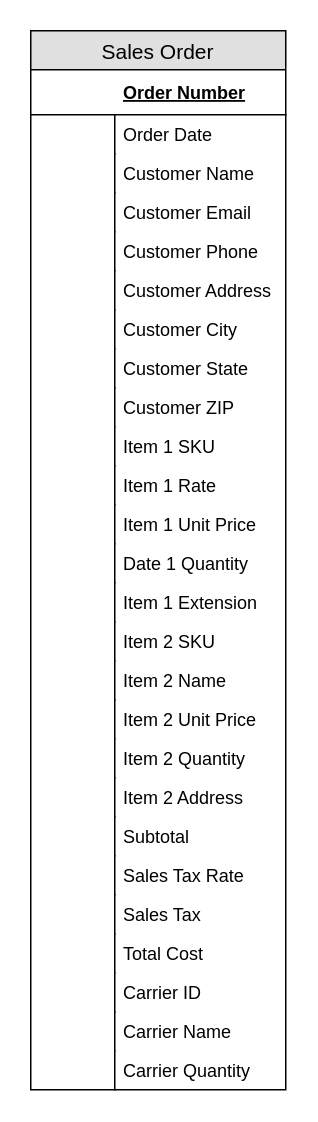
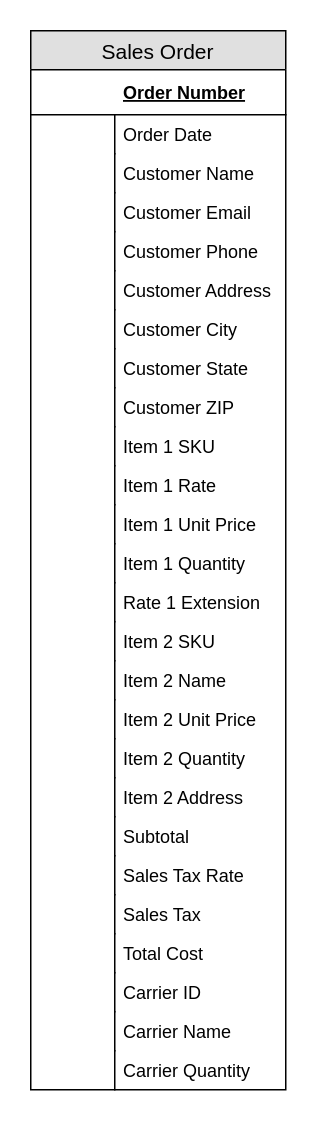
  <mxCell id="0" />
  <mxCell id="1" parent="0" />
  <mxCell id="2" value="Sales Order" style="swimlane;fontStyle=0;childLayout=stackLayout;horizontal=1;startSize=26;fillColor=#e0e0e0;horizontalStack=0;resizeParent=1;resizeParentMax=0;resizeLast=0;collapsible=1;marginBottom=0;swimlaneFillColor=#ffffff;align=center;fontSize=14;" vertex="1" parent="1"><mxGeometry x="20" y="20" width="170" height="706" as="geometry" /></mxCell>
  <mxCell id="3" value="Order Number" style="shape=partialRectangle;top=0;left=0;right=0;bottom=1;align=left;verticalAlign=middle;fillColor=none;spacingLeft=60;spacingRight=4;overflow=hidden;rotatable=0;points=[[0,0.5],[1,0.5]];portConstraint=eastwest;dropTarget=0;fontStyle=5;fontSize=12;" vertex="1" parent="2"><mxGeometry y="26" width="170" height="30" as="geometry" /></mxCell>
  <mxCell id="4" value="Order Date" style="shape=partialRectangle;top=0;left=0;right=0;bottom=0;align=left;verticalAlign=top;fillColor=none;spacingLeft=60;spacingRight=4;overflow=hidden;rotatable=0;points=[[0,0.5],[1,0.5]];portConstraint=eastwest;dropTarget=0;fontSize=12;" vertex="1" parent="2"><mxGeometry y="56" width="170" height="26" as="geometry" /></mxCell>
  <mxCell id="5" value="" style="shape=partialRectangle;top=0;left=0;bottom=0;fillColor=none;align=left;verticalAlign=top;spacingLeft=4;spacingRight=4;overflow=hidden;rotatable=0;points=[];portConstraint=eastwest;part=1;fontSize=12;" vertex="1" connectable="0" parent="4"><mxGeometry width="56" height="26" as="geometry" /></mxCell>
  <mxCell id="6" value="Customer Name" style="shape=partialRectangle;top=0;left=0;right=0;bottom=0;align=left;verticalAlign=top;fillColor=none;spacingLeft=60;spacingRight=4;overflow=hidden;rotatable=0;points=[[0,0.5],[1,0.5]];portConstraint=eastwest;dropTarget=0;fontSize=12;" vertex="1" parent="2"><mxGeometry y="82" width="170" height="26" as="geometry" /></mxCell>
  <mxCell id="7" value="" style="shape=partialRectangle;top=0;left=0;bottom=0;fillColor=none;align=left;verticalAlign=top;spacingLeft=4;spacingRight=4;overflow=hidden;rotatable=0;points=[];portConstraint=eastwest;part=1;fontSize=12;" vertex="1" connectable="0" parent="6"><mxGeometry width="56" height="26" as="geometry" /></mxCell>
  <mxCell id="8" value="Customer Email" style="shape=partialRectangle;top=0;left=0;right=0;bottom=0;align=left;verticalAlign=top;fillColor=none;spacingLeft=60;spacingRight=4;overflow=hidden;rotatable=0;points=[[0,0.5],[1,0.5]];portConstraint=eastwest;dropTarget=0;fontSize=12;" vertex="1" parent="2"><mxGeometry y="108" width="170" height="26" as="geometry" /></mxCell>
  <mxCell id="9" value="" style="shape=partialRectangle;top=0;left=0;bottom=0;fillColor=none;align=left;verticalAlign=top;spacingLeft=4;spacingRight=4;overflow=hidden;rotatable=0;points=[];portConstraint=eastwest;part=1;fontSize=12;" vertex="1" connectable="0" parent="8"><mxGeometry width="56" height="26" as="geometry" /></mxCell>
  <mxCell id="10" value="Customer Phone" style="shape=partialRectangle;top=0;left=0;right=0;bottom=0;align=left;verticalAlign=top;fillColor=none;spacingLeft=60;spacingRight=4;overflow=hidden;rotatable=0;points=[[0,0.5],[1,0.5]];portConstraint=eastwest;dropTarget=0;fontSize=12;" vertex="1" parent="2"><mxGeometry y="134" width="170" height="26" as="geometry" /></mxCell>
  <mxCell id="11" value="" style="shape=partialRectangle;top=0;left=0;bottom=0;fillColor=none;align=left;verticalAlign=top;spacingLeft=4;spacingRight=4;overflow=hidden;rotatable=0;points=[];portConstraint=eastwest;part=1;fontSize=12;" vertex="1" connectable="0" parent="10"><mxGeometry width="56" height="26" as="geometry" /></mxCell>
  <mxCell id="12" value="Customer Address" style="shape=partialRectangle;top=0;left=0;right=0;bottom=0;align=left;verticalAlign=top;fillColor=none;spacingLeft=60;spacingRight=4;overflow=hidden;rotatable=0;points=[[0,0.5],[1,0.5]];portConstraint=eastwest;dropTarget=0;fontSize=12;" vertex="1" parent="2"><mxGeometry y="160" width="170" height="26" as="geometry" /></mxCell>
  <mxCell id="13" value="" style="shape=partialRectangle;top=0;left=0;bottom=0;fillColor=none;align=left;verticalAlign=top;spacingLeft=4;spacingRight=4;overflow=hidden;rotatable=0;points=[];portConstraint=eastwest;part=1;fontSize=12;" vertex="1" connectable="0" parent="12"><mxGeometry width="56" height="26" as="geometry" /></mxCell>
  <mxCell id="14" value="Customer City" style="shape=partialRectangle;top=0;left=0;right=0;bottom=0;align=left;verticalAlign=top;fillColor=none;spacingLeft=60;spacingRight=4;overflow=hidden;rotatable=0;points=[[0,0.5],[1,0.5]];portConstraint=eastwest;dropTarget=0;fontSize=12;" vertex="1" parent="2"><mxGeometry y="186" width="170" height="26" as="geometry" /></mxCell>
  <mxCell id="15" value="" style="shape=partialRectangle;top=0;left=0;bottom=0;fillColor=none;align=left;verticalAlign=top;spacingLeft=4;spacingRight=4;overflow=hidden;rotatable=0;points=[];portConstraint=eastwest;part=1;fontSize=12;" vertex="1" connectable="0" parent="14"><mxGeometry width="56" height="26" as="geometry" /></mxCell>
  <mxCell id="16" value="Customer State" style="shape=partialRectangle;top=0;left=0;right=0;bottom=0;align=left;verticalAlign=top;fillColor=none;spacingLeft=60;spacingRight=4;overflow=hidden;rotatable=0;points=[[0,0.5],[1,0.5]];portConstraint=eastwest;dropTarget=0;fontSize=12;" vertex="1" parent="2"><mxGeometry y="212" width="170" height="26" as="geometry" /></mxCell>
  <mxCell id="17" value="" style="shape=partialRectangle;top=0;left=0;bottom=0;fillColor=none;align=left;verticalAlign=top;spacingLeft=4;spacingRight=4;overflow=hidden;rotatable=0;points=[];portConstraint=eastwest;part=1;fontSize=12;" vertex="1" connectable="0" parent="16"><mxGeometry width="56" height="26" as="geometry" /></mxCell>
  <mxCell id="18" value="Customer ZIP" style="shape=partialRectangle;top=0;left=0;right=0;bottom=0;align=left;verticalAlign=top;fillColor=none;spacingLeft=60;spacingRight=4;overflow=hidden;rotatable=0;points=[[0,0.5],[1,0.5]];portConstraint=eastwest;dropTarget=0;fontSize=12;" vertex="1" parent="2"><mxGeometry y="238" width="170" height="26" as="geometry" /></mxCell>
  <mxCell id="19" value="" style="shape=partialRectangle;top=0;left=0;bottom=0;fillColor=none;align=left;verticalAlign=top;spacingLeft=4;spacingRight=4;overflow=hidden;rotatable=0;points=[];portConstraint=eastwest;part=1;fontSize=12;" vertex="1" connectable="0" parent="18"><mxGeometry width="56" height="26" as="geometry" /></mxCell>
  <mxCell id="20" value="Item 1 SKU" style="shape=partialRectangle;top=0;left=0;right=0;bottom=0;align=left;verticalAlign=top;fillColor=none;spacingLeft=60;spacingRight=4;overflow=hidden;rotatable=0;points=[[0,0.5],[1,0.5]];portConstraint=eastwest;dropTarget=0;fontSize=12;" vertex="1" parent="2"><mxGeometry y="264" width="170" height="26" as="geometry" /></mxCell>
  <mxCell id="21" value="" style="shape=partialRectangle;top=0;left=0;bottom=0;fillColor=none;align=left;verticalAlign=top;spacingLeft=4;spacingRight=4;overflow=hidden;rotatable=0;points=[];portConstraint=eastwest;part=1;fontSize=12;" vertex="1" connectable="0" parent="20"><mxGeometry width="56" height="26" as="geometry" /></mxCell>
  <mxCell id="22" value="Item 1 Rate" style="shape=partialRectangle;top=0;left=0;right=0;bottom=0;align=left;verticalAlign=top;fillColor=none;spacingLeft=60;spacingRight=4;overflow=hidden;rotatable=0;points=[[0,0.5],[1,0.5]];portConstraint=eastwest;dropTarget=0;fontSize=12;" vertex="1" parent="2"><mxGeometry y="290" width="170" height="26" as="geometry" /></mxCell>
  <mxCell id="23" value="" style="shape=partialRectangle;top=0;left=0;bottom=0;fillColor=none;align=left;verticalAlign=top;spacingLeft=4;spacingRight=4;overflow=hidden;rotatable=0;points=[];portConstraint=eastwest;part=1;fontSize=12;" vertex="1" connectable="0" parent="22"><mxGeometry width="56" height="26" as="geometry" /></mxCell>
  <mxCell id="24" value="Item 1 Unit Price" style="shape=partialRectangle;top=0;left=0;right=0;bottom=0;align=left;verticalAlign=top;fillColor=none;spacingLeft=60;spacingRight=4;overflow=hidden;rotatable=0;points=[[0,0.5],[1,0.5]];portConstraint=eastwest;dropTarget=0;fontSize=12;" vertex="1" parent="2"><mxGeometry y="316" width="170" height="26" as="geometry" /></mxCell>
  <mxCell id="25" value="" style="shape=partialRectangle;top=0;left=0;bottom=0;fillColor=none;align=left;verticalAlign=top;spacingLeft=4;spacingRight=4;overflow=hidden;rotatable=0;points=[];portConstraint=eastwest;part=1;fontSize=12;" vertex="1" connectable="0" parent="24"><mxGeometry width="56" height="26" as="geometry" /></mxCell>
- <mxCell id="26" value="Date 1 Quantity" style="shape=partialRectangle;top=0;left=0;right=0;bottom=0;align=left;verticalAlign=top;fillColor=none;spacingLeft=60;spacingRight=4;overflow=hidden;rotatable=0;points=[[0,0.5],[1,0.5]];portConstraint=eastwest;dropTarget=0;fontSize=12;" vertex="1" parent="2"><mxGeometry y="342" width="170" height="26" as="geometry" /></mxCell>
+ <mxCell id="26" value="Item 1 Quantity" style="shape=partialRectangle;top=0;left=0;right=0;bottom=0;align=left;verticalAlign=top;fillColor=none;spacingLeft=60;spacingRight=4;overflow=hidden;rotatable=0;points=[[0,0.5],[1,0.5]];portConstraint=eastwest;dropTarget=0;fontSize=12;" vertex="1" parent="2"><mxGeometry y="342" width="170" height="26" as="geometry" /></mxCell>
  <mxCell id="27" value="" style="shape=partialRectangle;top=0;left=0;bottom=0;fillColor=none;align=left;verticalAlign=top;spacingLeft=4;spacingRight=4;overflow=hidden;rotatable=0;points=[];portConstraint=eastwest;part=1;fontSize=12;" vertex="1" connectable="0" parent="26"><mxGeometry width="56" height="26" as="geometry" /></mxCell>
- <mxCell id="28" value="Item 1 Extension" style="shape=partialRectangle;top=0;left=0;right=0;bottom=0;align=left;verticalAlign=top;fillColor=none;spacingLeft=60;spacingRight=4;overflow=hidden;rotatable=0;points=[[0,0.5],[1,0.5]];portConstraint=eastwest;dropTarget=0;fontSize=12;" vertex="1" parent="2"><mxGeometry y="368" width="170" height="26" as="geometry" /></mxCell>
+ <mxCell id="28" value="Rate 1 Extension" style="shape=partialRectangle;top=0;left=0;right=0;bottom=0;align=left;verticalAlign=top;fillColor=none;spacingLeft=60;spacingRight=4;overflow=hidden;rotatable=0;points=[[0,0.5],[1,0.5]];portConstraint=eastwest;dropTarget=0;fontSize=12;" vertex="1" parent="2"><mxGeometry y="368" width="170" height="26" as="geometry" /></mxCell>
  <mxCell id="29" value="" style="shape=partialRectangle;top=0;left=0;bottom=0;fillColor=none;align=left;verticalAlign=top;spacingLeft=4;spacingRight=4;overflow=hidden;rotatable=0;points=[];portConstraint=eastwest;part=1;fontSize=12;" vertex="1" connectable="0" parent="28"><mxGeometry width="56" height="26" as="geometry" /></mxCell>
  <mxCell id="30" value="Item 2 SKU" style="shape=partialRectangle;top=0;left=0;right=0;bottom=0;align=left;verticalAlign=top;fillColor=none;spacingLeft=60;spacingRight=4;overflow=hidden;rotatable=0;points=[[0,0.5],[1,0.5]];portConstraint=eastwest;dropTarget=0;fontSize=12;" vertex="1" parent="2"><mxGeometry y="394" width="170" height="26" as="geometry" /></mxCell>
  <mxCell id="31" value="" style="shape=partialRectangle;top=0;left=0;bottom=0;fillColor=none;align=left;verticalAlign=top;spacingLeft=4;spacingRight=4;overflow=hidden;rotatable=0;points=[];portConstraint=eastwest;part=1;fontSize=12;" vertex="1" connectable="0" parent="30"><mxGeometry width="56" height="26" as="geometry" /></mxCell>
  <mxCell id="32" value="Item 2 Name" style="shape=partialRectangle;top=0;left=0;right=0;bottom=0;align=left;verticalAlign=top;fillColor=none;spacingLeft=60;spacingRight=4;overflow=hidden;rotatable=0;points=[[0,0.5],[1,0.5]];portConstraint=eastwest;dropTarget=0;fontSize=12;" vertex="1" parent="2"><mxGeometry y="420" width="170" height="26" as="geometry" /></mxCell>
  <mxCell id="33" value="" style="shape=partialRectangle;top=0;left=0;bottom=0;fillColor=none;align=left;verticalAlign=top;spacingLeft=4;spacingRight=4;overflow=hidden;rotatable=0;points=[];portConstraint=eastwest;part=1;fontSize=12;" vertex="1" connectable="0" parent="32"><mxGeometry width="56" height="26" as="geometry" /></mxCell>
  <mxCell id="34" value="Item 2 Unit Price" style="shape=partialRectangle;top=0;left=0;right=0;bottom=0;align=left;verticalAlign=top;fillColor=none;spacingLeft=60;spacingRight=4;overflow=hidden;rotatable=0;points=[[0,0.5],[1,0.5]];portConstraint=eastwest;dropTarget=0;fontSize=12;" vertex="1" parent="2"><mxGeometry y="446" width="170" height="26" as="geometry" /></mxCell>
  <mxCell id="35" value="" style="shape=partialRectangle;top=0;left=0;bottom=0;fillColor=none;align=left;verticalAlign=top;spacingLeft=4;spacingRight=4;overflow=hidden;rotatable=0;points=[];portConstraint=eastwest;part=1;fontSize=12;" vertex="1" connectable="0" parent="34"><mxGeometry width="56" height="26" as="geometry" /></mxCell>
  <mxCell id="36" value="Item 2 Quantity" style="shape=partialRectangle;top=0;left=0;right=0;bottom=0;align=left;verticalAlign=top;fillColor=none;spacingLeft=60;spacingRight=4;overflow=hidden;rotatable=0;points=[[0,0.5],[1,0.5]];portConstraint=eastwest;dropTarget=0;fontSize=12;" vertex="1" parent="2"><mxGeometry y="472" width="170" height="26" as="geometry" /></mxCell>
  <mxCell id="37" value="" style="shape=partialRectangle;top=0;left=0;bottom=0;fillColor=none;align=left;verticalAlign=top;spacingLeft=4;spacingRight=4;overflow=hidden;rotatable=0;points=[];portConstraint=eastwest;part=1;fontSize=12;" vertex="1" connectable="0" parent="36"><mxGeometry width="56" height="26" as="geometry" /></mxCell>
  <mxCell id="38" value="Item 2 Address" style="shape=partialRectangle;top=0;left=0;right=0;bottom=0;align=left;verticalAlign=top;fillColor=none;spacingLeft=60;spacingRight=4;overflow=hidden;rotatable=0;points=[[0,0.5],[1,0.5]];portConstraint=eastwest;dropTarget=0;fontSize=12;" vertex="1" parent="2"><mxGeometry y="498" width="170" height="26" as="geometry" /></mxCell>
  <mxCell id="39" value="" style="shape=partialRectangle;top=0;left=0;bottom=0;fillColor=none;align=left;verticalAlign=top;spacingLeft=4;spacingRight=4;overflow=hidden;rotatable=0;points=[];portConstraint=eastwest;part=1;fontSize=12;" vertex="1" connectable="0" parent="38"><mxGeometry width="56" height="26" as="geometry" /></mxCell>
  <mxCell id="40" value="Subtotal" style="shape=partialRectangle;top=0;left=0;right=0;bottom=0;align=left;verticalAlign=top;fillColor=none;spacingLeft=60;spacingRight=4;overflow=hidden;rotatable=0;points=[[0,0.5],[1,0.5]];portConstraint=eastwest;dropTarget=0;fontSize=12;" vertex="1" parent="2"><mxGeometry y="524" width="170" height="26" as="geometry" /></mxCell>
  <mxCell id="41" value="" style="shape=partialRectangle;top=0;left=0;bottom=0;fillColor=none;align=left;verticalAlign=top;spacingLeft=4;spacingRight=4;overflow=hidden;rotatable=0;points=[];portConstraint=eastwest;part=1;fontSize=12;" vertex="1" connectable="0" parent="40"><mxGeometry width="56" height="26" as="geometry" /></mxCell>
  <mxCell id="42" value="Sales Tax Rate" style="shape=partialRectangle;top=0;left=0;right=0;bottom=0;align=left;verticalAlign=top;fillColor=none;spacingLeft=60;spacingRight=4;overflow=hidden;rotatable=0;points=[[0,0.5],[1,0.5]];portConstraint=eastwest;dropTarget=0;fontSize=12;" vertex="1" parent="2"><mxGeometry y="550" width="170" height="26" as="geometry" /></mxCell>
  <mxCell id="43" value="" style="shape=partialRectangle;top=0;left=0;bottom=0;fillColor=none;align=left;verticalAlign=top;spacingLeft=4;spacingRight=4;overflow=hidden;rotatable=0;points=[];portConstraint=eastwest;part=1;fontSize=12;" vertex="1" connectable="0" parent="42"><mxGeometry width="56" height="26" as="geometry" /></mxCell>
  <mxCell id="44" value="Sales Tax" style="shape=partialRectangle;top=0;left=0;right=0;bottom=0;align=left;verticalAlign=top;fillColor=none;spacingLeft=60;spacingRight=4;overflow=hidden;rotatable=0;points=[[0,0.5],[1,0.5]];portConstraint=eastwest;dropTarget=0;fontSize=12;" vertex="1" parent="2"><mxGeometry y="576" width="170" height="26" as="geometry" /></mxCell>
  <mxCell id="45" value="" style="shape=partialRectangle;top=0;left=0;bottom=0;fillColor=none;align=left;verticalAlign=top;spacingLeft=4;spacingRight=4;overflow=hidden;rotatable=0;points=[];portConstraint=eastwest;part=1;fontSize=12;" vertex="1" connectable="0" parent="44"><mxGeometry width="56" height="26" as="geometry" /></mxCell>
  <mxCell id="46" value="Total Cost" style="shape=partialRectangle;top=0;left=0;right=0;bottom=0;align=left;verticalAlign=top;fillColor=none;spacingLeft=60;spacingRight=4;overflow=hidden;rotatable=0;points=[[0,0.5],[1,0.5]];portConstraint=eastwest;dropTarget=0;fontSize=12;" vertex="1" parent="2"><mxGeometry y="602" width="170" height="26" as="geometry" /></mxCell>
  <mxCell id="47" value="" style="shape=partialRectangle;top=0;left=0;bottom=0;fillColor=none;align=left;verticalAlign=top;spacingLeft=4;spacingRight=4;overflow=hidden;rotatable=0;points=[];portConstraint=eastwest;part=1;fontSize=12;" vertex="1" connectable="0" parent="46"><mxGeometry width="56" height="26" as="geometry" /></mxCell>
  <mxCell id="48" value="Carrier ID" style="shape=partialRectangle;top=0;left=0;right=0;bottom=0;align=left;verticalAlign=top;fillColor=none;spacingLeft=60;spacingRight=4;overflow=hidden;rotatable=0;points=[[0,0.5],[1,0.5]];portConstraint=eastwest;dropTarget=0;fontSize=12;" vertex="1" parent="2"><mxGeometry y="628" width="170" height="26" as="geometry" /></mxCell>
  <mxCell id="49" value="" style="shape=partialRectangle;top=0;left=0;bottom=0;fillColor=none;align=left;verticalAlign=top;spacingLeft=4;spacingRight=4;overflow=hidden;rotatable=0;points=[];portConstraint=eastwest;part=1;fontSize=12;" vertex="1" connectable="0" parent="48"><mxGeometry width="56" height="26" as="geometry" /></mxCell>
  <mxCell id="50" value="Carrier Name" style="shape=partialRectangle;top=0;left=0;right=0;bottom=0;align=left;verticalAlign=top;fillColor=none;spacingLeft=60;spacingRight=4;overflow=hidden;rotatable=0;points=[[0,0.5],[1,0.5]];portConstraint=eastwest;dropTarget=0;fontSize=12;" vertex="1" parent="2"><mxGeometry y="654" width="170" height="26" as="geometry" /></mxCell>
  <mxCell id="51" value="" style="shape=partialRectangle;top=0;left=0;bottom=0;fillColor=none;align=left;verticalAlign=top;spacingLeft=4;spacingRight=4;overflow=hidden;rotatable=0;points=[];portConstraint=eastwest;part=1;fontSize=12;" vertex="1" connectable="0" parent="50"><mxGeometry width="56" height="26" as="geometry" /></mxCell>
  <mxCell id="52" value="Carrier Quantity" style="shape=partialRectangle;top=0;left=0;right=0;bottom=0;align=left;verticalAlign=top;fillColor=none;spacingLeft=60;spacingRight=4;overflow=hidden;rotatable=0;points=[[0,0.5],[1,0.5]];portConstraint=eastwest;dropTarget=0;fontSize=12;" vertex="1" parent="2"><mxGeometry y="680" width="170" height="26" as="geometry" /></mxCell>
  <mxCell id="53" value="" style="shape=partialRectangle;top=0;left=0;bottom=0;fillColor=none;align=left;verticalAlign=top;spacingLeft=4;spacingRight=4;overflow=hidden;rotatable=0;points=[];portConstraint=eastwest;part=1;fontSize=12;" vertex="1" connectable="0" parent="52"><mxGeometry width="56" height="26" as="geometry" /></mxCell>
